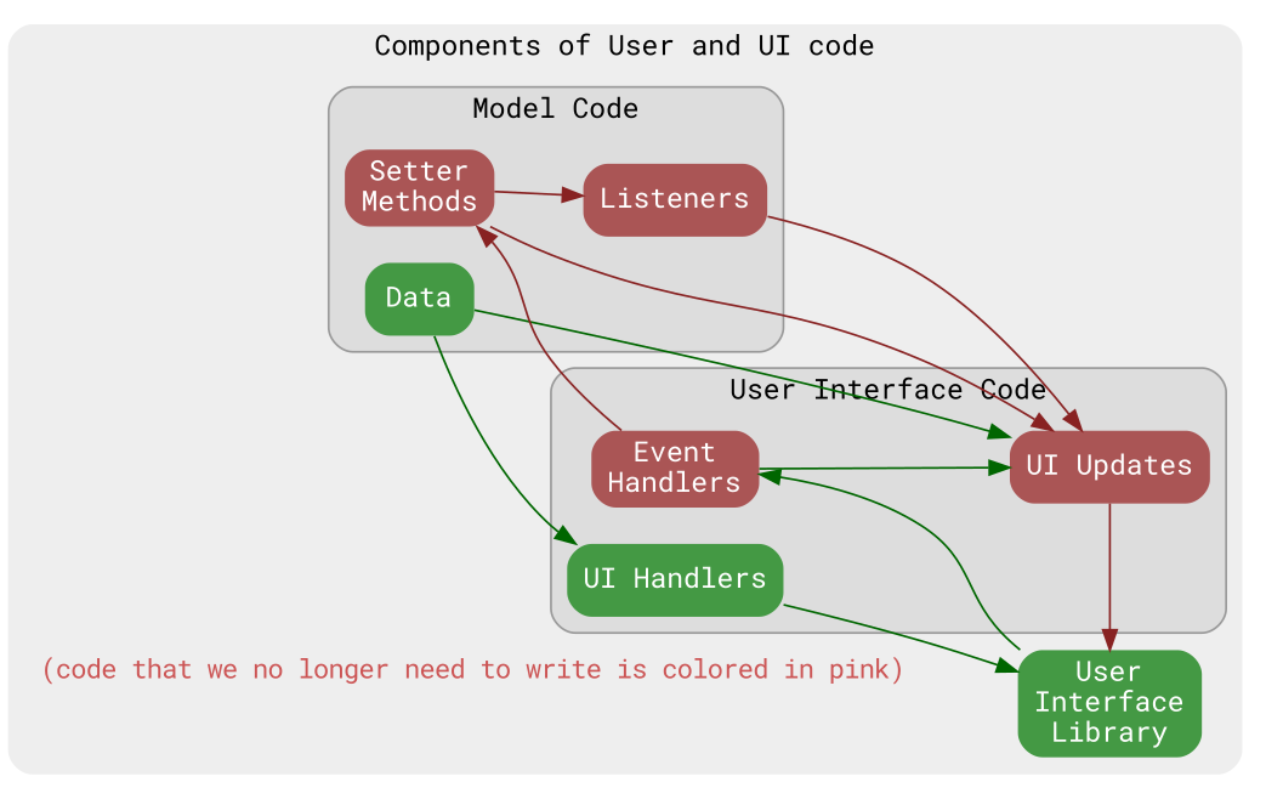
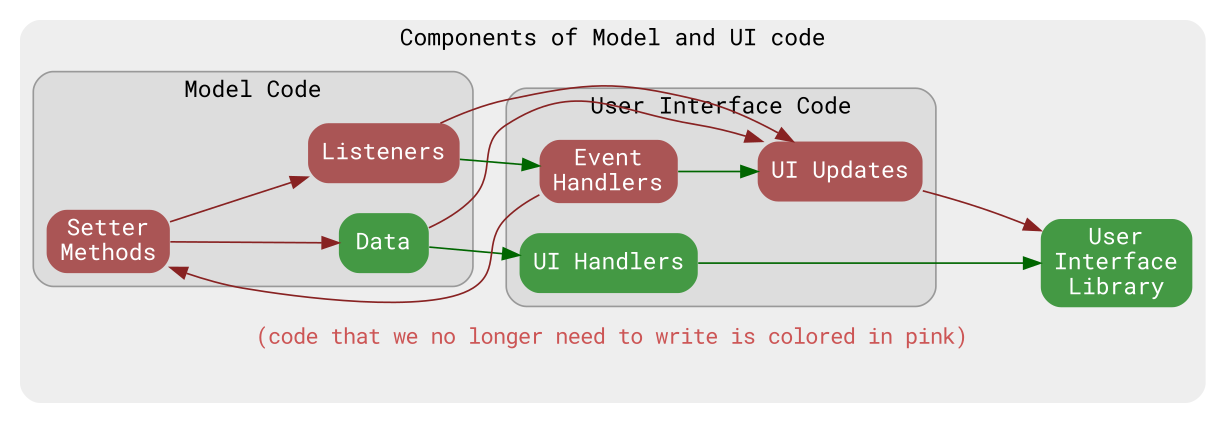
  digraph {
    color=invis
    fontname="Roboto Mono"
    rankdir=LR
    style=rounded
    node [color=invis fillcolor="#aa5555" fontcolor=white fontname="Roboto Mono" shape=rect style="rounded,filled"]
    edge [color="#882222" fontname="Roboto Mono"]
    Data [fillcolor="#449944"]
    Listeners
    n3 [label="Setter\nMethods"]
    n4 [label="UI Updates"]
    n5 [fillcolor="#449944" label="UI Handlers"]
    n6 [label="Event\nHandlers"]
    cap0 [shape=point fillcolor=""]
    cap1 [shape=point fillcolor=""]
    cap2 [shape=point fillcolor=""]
    n10 [fillcolor="#449944" label="User\nInterface\nLibrary"]
    subgraph cluster_1 {
      bgcolor="#eeeeee"
-     label="Components of User and UI code"
+     label="Components of Model and UI code"
      n10
      subgraph cluster_2 {
        bgcolor="#dddddd"
        color="#999999"
        label="Model Code"
        Data
        Listeners
        n3
      }
      subgraph cluster_3 {
        bgcolor="#dddddd"
        color="#999999"
        label="User Interface Code"
        n4
        n5
        n6
      }
      subgraph cluster_4 {
        bgcolor="#eeeeee"
        fontcolor="#cc5555"
        fontsize=13
        label="(code that we no longer need to write is colored in pink)"
        cap0
        cap1
        cap2
      }
    }
-   Data -> n4 [color="#006600"]
+   Data -> n4
    Data -> n5 [color="#006600"]
    Listeners -> n4
-   n3 -> n4
+   n3 -> Data
    n3 -> Listeners
    n4 -> n10
    n5 -> n10 [color="#006600"]
    n6 -> n3
    n6 -> n4 [color="#006600"]
    cap0 -> cap1 [style=invis]
    cap1 -> cap2 [style=invis]
    cap2 -> n10 [style=invis]
-   n10 -> n6 [color="#006600"]
+   Listeners -> n6 [color="#006600"]
  }
